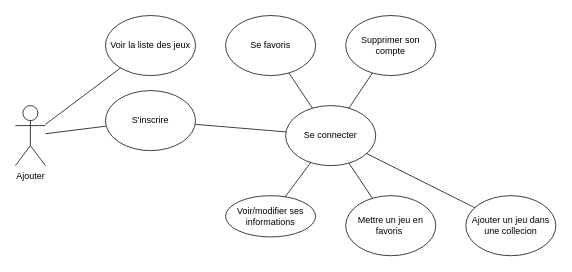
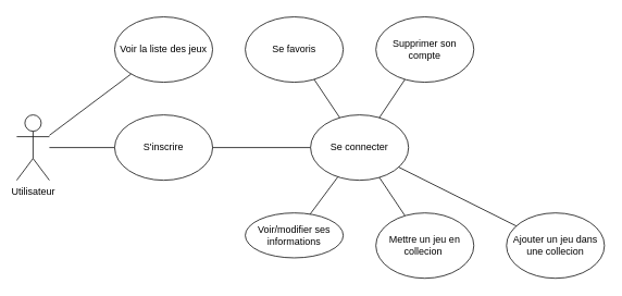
  <mxCell id="0" />
  <mxCell id="1" parent="0" />
- <mxCell id="2" value="Ajouter" style="shape=umlActor;verticalLabelPosition=bottom;verticalAlign=top;html=1;outlineConnect=0;" vertex="1" parent="1"><mxGeometry x="20" y="140" width="40" height="80" as="geometry" /></mxCell>
+ <mxCell id="2" value="Utilisateur" style="shape=umlActor;verticalLabelPosition=bottom;verticalAlign=top;html=1;outlineConnect=0;" vertex="1" parent="1"><mxGeometry x="20" y="140" width="40" height="80" as="geometry" /></mxCell>
  <mxCell id="3" value="" style="endArrow=none;html=1;rounded=0;" edge="1" parent="1" source="2" target="4"><mxGeometry width="50" height="50" relative="1" as="geometry"><mxPoint x="230" y="260" as="sourcePoint" /><mxPoint x="190" y="200" as="targetPoint" /></mxGeometry></mxCell>
  <mxCell id="4" value="Voir la liste des jeux" style="ellipse;whiteSpace=wrap;html=1;" vertex="1" parent="1"><mxGeometry x="140" y="20" width="120" height="80" as="geometry" /></mxCell>
  <mxCell id="5" value="" style="endArrow=none;html=1;rounded=0;" edge="1" parent="1" source="2" target="6"><mxGeometry width="50" height="50" relative="1" as="geometry"><mxPoint x="230" y="200" as="sourcePoint" /><mxPoint x="280" y="150" as="targetPoint" /></mxGeometry></mxCell>
- <mxCell id="6" value="S'inscrire" style="ellipse;whiteSpace=wrap;html=1;" vertex="1" parent="1"><mxGeometry x="140" y="120" width="120" height="80" as="geometry" /></mxCell>
+ <mxCell id="6" value="S'inscrire" style="ellipse;whiteSpace=wrap;html=1;" vertex="1" parent="1"><mxGeometry x="140" y="140" width="120" height="80" as="geometry" /></mxCell>
  <mxCell id="7" value="" style="endArrow=none;html=1;rounded=0;" edge="1" parent="1" source="6" target="8"><mxGeometry width="50" height="50" relative="1" as="geometry"><mxPoint x="400" y="180" as="sourcePoint" /><mxPoint x="450" y="130" as="targetPoint" /></mxGeometry></mxCell>
  <mxCell id="8" value="Se connecter" style="ellipse;whiteSpace=wrap;html=1;" vertex="1" parent="1"><mxGeometry x="380" y="140" width="120" height="80" as="geometry" /></mxCell>
  <mxCell id="9" value="" style="endArrow=none;html=1;rounded=0;" edge="1" parent="1" source="8" target="10"><mxGeometry width="50" height="50" relative="1" as="geometry"><mxPoint x="580" y="230" as="sourcePoint" /><mxPoint x="440" y="320" as="targetPoint" /></mxGeometry></mxCell>
  <mxCell id="10" value="Voir/modifier ses informations" style="ellipse;whiteSpace=wrap;html=1;" vertex="1" parent="1"><mxGeometry x="300" y="260" width="120" height="55" as="geometry" /></mxCell>
  <mxCell id="11" value="" style="endArrow=none;html=1;rounded=0;" edge="1" parent="1" source="8" target="12"><mxGeometry width="50" height="50" relative="1" as="geometry"><mxPoint x="500" y="330" as="sourcePoint" /><mxPoint x="630" y="170" as="targetPoint" /></mxGeometry></mxCell>
  <mxCell id="12" value="Supprimer son compte" style="ellipse;whiteSpace=wrap;html=1;" vertex="1" parent="1"><mxGeometry x="460" y="20" width="120" height="80" as="geometry" /></mxCell>
  <mxCell id="13" value="Se favoris" style="ellipse;whiteSpace=wrap;html=1;" vertex="1" parent="1"><mxGeometry x="300" y="20" width="120" height="80" as="geometry" /></mxCell>
  <mxCell id="14" value="" style="endArrow=none;html=1;rounded=0;" edge="1" parent="1" source="8" target="13"><mxGeometry width="50" height="50" relative="1" as="geometry"><mxPoint x="530" y="400" as="sourcePoint" /><mxPoint x="580" y="350" as="targetPoint" /></mxGeometry></mxCell>
  <mxCell id="15" value="" style="endArrow=none;html=1;rounded=0;" edge="1" parent="1" source="8" target="16"><mxGeometry width="50" height="50" relative="1" as="geometry"><mxPoint x="520" y="320" as="sourcePoint" /><mxPoint x="570" y="270" as="targetPoint" /></mxGeometry></mxCell>
- <mxCell id="16" value="Mettre un jeu en favoris&amp;nbsp;" style="ellipse;whiteSpace=wrap;html=1;" vertex="1" parent="1"><mxGeometry x="460" y="260" width="120" height="80" as="geometry" /></mxCell>
+ <mxCell id="16" value="Mettre un jeu en collecion&amp;nbsp;" style="ellipse;whiteSpace=wrap;html=1;" vertex="1" parent="1"><mxGeometry x="460" y="260" width="120" height="80" as="geometry" /></mxCell>
  <mxCell id="17" value="" style="endArrow=none;html=1;rounded=0;" edge="1" parent="1" source="8" target="18"><mxGeometry width="50" height="50" relative="1" as="geometry"><mxPoint x="520" y="320" as="sourcePoint" /><mxPoint x="570" y="270" as="targetPoint" /></mxGeometry></mxCell>
  <mxCell id="18" value="Ajouter un jeu dans une collecion" style="ellipse;whiteSpace=wrap;html=1;" vertex="1" parent="1"><mxGeometry x="620" y="260" width="120" height="80" as="geometry" /></mxCell>
